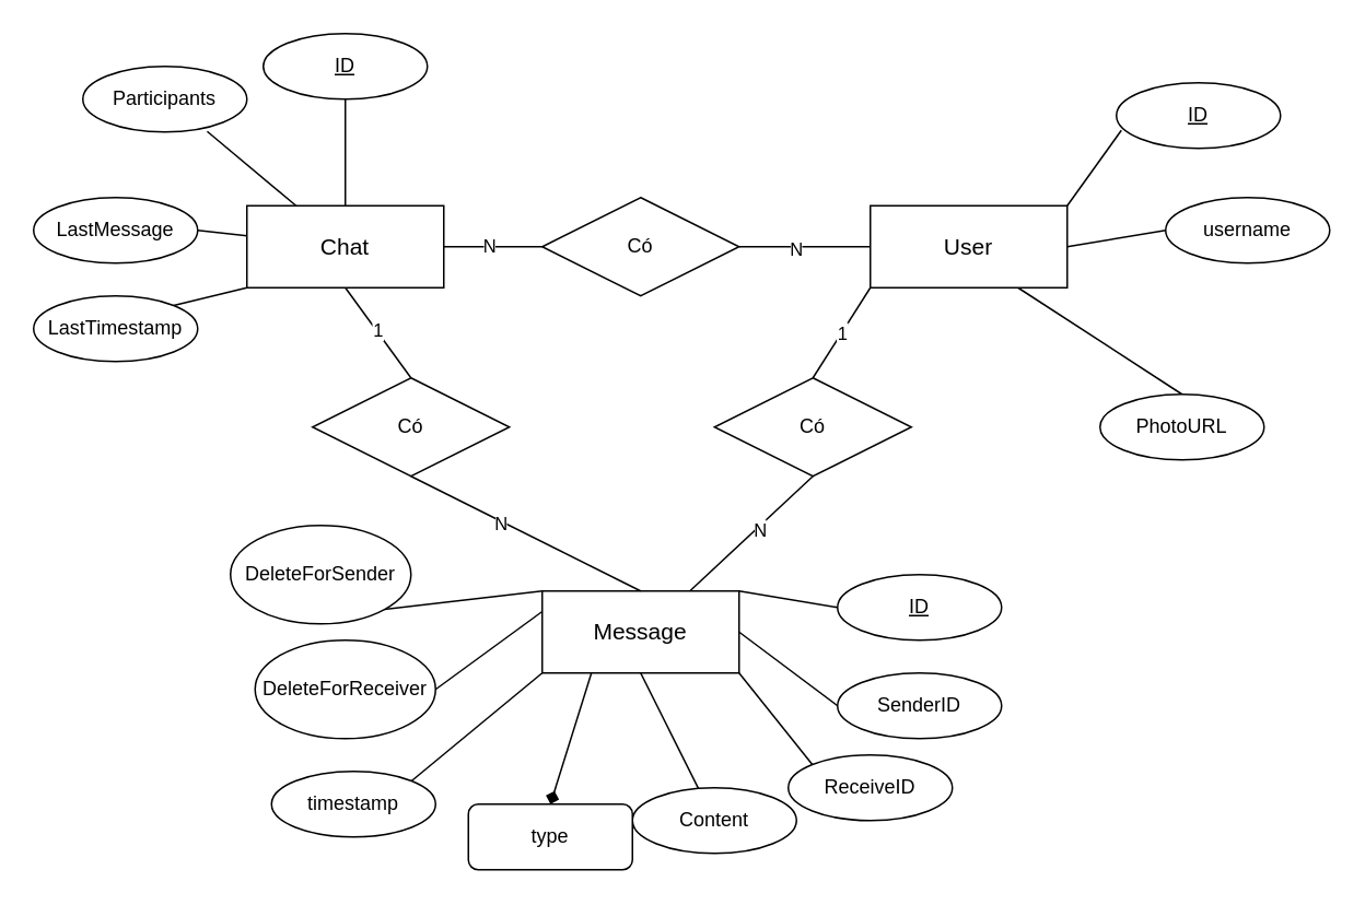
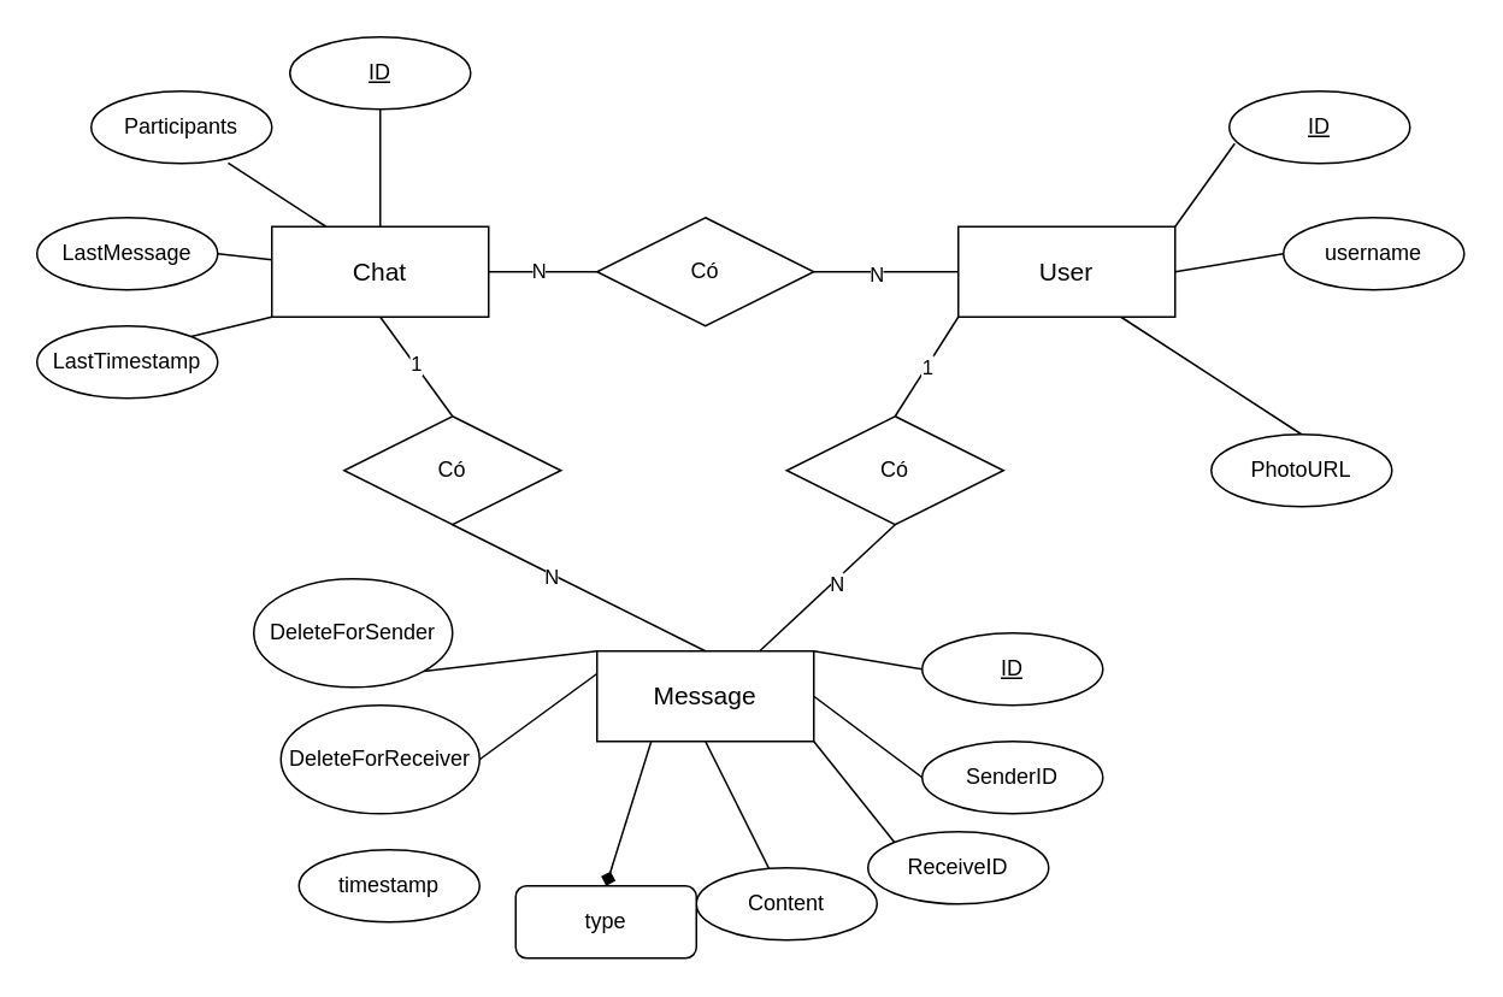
  <mxCell id="0" />
  <mxCell id="1" parent="0" />
  <mxCell id="2" style="rounded=0;orthogonalLoop=1;jettySize=auto;html=1;exitX=0;exitY=0.5;exitDx=0;exitDy=0;entryX=1;entryY=0.5;entryDx=0;entryDy=0;endArrow=none;startFill=0;" edge="1" parent="1" source="4" target="10"><mxGeometry relative="1" as="geometry" /></mxCell>
  <mxCell id="3" value="N" style="edgeLabel;html=1;align=center;verticalAlign=middle;resizable=0;points=[];" vertex="1" connectable="0" parent="2"><mxGeometry x="0.11" y="-1" relative="1" as="geometry"><mxPoint as="offset" /></mxGeometry></mxCell>
  <mxCell id="4" value="Có" style="shape=rhombus;perimeter=rhombusPerimeter;whiteSpace=wrap;html=1;align=center;" vertex="1" parent="1"><mxGeometry x="330" y="120" width="120" height="60" as="geometry" /></mxCell>
  <mxCell id="5" style="rounded=0;orthogonalLoop=1;jettySize=auto;html=1;exitX=0.5;exitY=1;exitDx=0;exitDy=0;entryX=0.5;entryY=0;entryDx=0;entryDy=0;endArrow=none;startFill=0;" edge="1" parent="1" source="10" target="22"><mxGeometry relative="1" as="geometry" /></mxCell>
  <mxCell id="6" value="1" style="edgeLabel;html=1;align=center;verticalAlign=middle;resizable=0;points=[];" vertex="1" connectable="0" parent="5"><mxGeometry x="-0.053" y="1" relative="1" as="geometry"><mxPoint as="offset" /></mxGeometry></mxCell>
  <mxCell id="7" style="rounded=0;orthogonalLoop=1;jettySize=auto;html=1;exitX=0.5;exitY=0;exitDx=0;exitDy=0;entryX=0.5;entryY=1;entryDx=0;entryDy=0;endArrow=none;startFill=0;" edge="1" parent="1" source="10" target="29"><mxGeometry relative="1" as="geometry" /></mxCell>
  <mxCell id="8" style="rounded=0;orthogonalLoop=1;jettySize=auto;html=1;entryX=1;entryY=0.5;entryDx=0;entryDy=0;endArrow=none;endFill=1;startFill=0;" edge="1" parent="1" source="10" target="26"><mxGeometry relative="1" as="geometry" /></mxCell>
  <mxCell id="9" style="rounded=0;orthogonalLoop=1;jettySize=auto;html=1;exitX=0;exitY=1;exitDx=0;exitDy=0;entryX=1;entryY=0;entryDx=0;entryDy=0;endArrow=none;startFill=0;" edge="1" parent="1" source="10" target="31"><mxGeometry relative="1" as="geometry" /></mxCell>
  <mxCell id="10" value="&lt;span style=&quot;font-size: 14px;&quot;&gt;Chat&lt;/span&gt;" style="whiteSpace=wrap;html=1;align=center;" vertex="1" parent="1"><mxGeometry x="150" y="125" width="120" height="50" as="geometry" /></mxCell>
  <mxCell id="11" style="rounded=0;orthogonalLoop=1;jettySize=auto;html=1;exitX=0.25;exitY=1;exitDx=0;exitDy=0;entryX=0.5;entryY=0;entryDx=0;entryDy=0;endArrow=diamond;startFill=0;" edge="1" parent="1" source="12" target="46"><mxGeometry relative="1" as="geometry" /></mxCell>
  <mxCell id="12" value="&lt;span style=&quot;font-size: 14px;&quot;&gt;Message&lt;/span&gt;" style="whiteSpace=wrap;html=1;align=center;" vertex="1" parent="1"><mxGeometry x="330" y="360" width="120" height="50" as="geometry" /></mxCell>
  <mxCell id="13" style="rounded=0;orthogonalLoop=1;jettySize=auto;html=1;exitX=0;exitY=0.5;exitDx=0;exitDy=0;entryX=1;entryY=0.5;entryDx=0;entryDy=0;endArrow=none;startFill=0;" edge="1" parent="1" source="19" target="4"><mxGeometry relative="1" as="geometry" /></mxCell>
  <mxCell id="14" value="N" style="edgeLabel;html=1;align=center;verticalAlign=middle;resizable=0;points=[];" vertex="1" connectable="0" parent="13"><mxGeometry x="0.146" y="1" relative="1" as="geometry"><mxPoint as="offset" /></mxGeometry></mxCell>
  <mxCell id="15" style="rounded=0;orthogonalLoop=1;jettySize=auto;html=1;exitX=1;exitY=0.5;exitDx=0;exitDy=0;entryX=0;entryY=0.5;entryDx=0;entryDy=0;endArrow=none;startFill=0;" edge="1" parent="1" source="19" target="24"><mxGeometry relative="1" as="geometry" /></mxCell>
  <mxCell id="16" style="rounded=0;orthogonalLoop=1;jettySize=auto;html=1;exitX=0.75;exitY=1;exitDx=0;exitDy=0;entryX=0.5;entryY=0;entryDx=0;entryDy=0;endArrow=none;startFill=0;" edge="1" parent="1" source="19" target="25"><mxGeometry relative="1" as="geometry" /></mxCell>
  <mxCell id="17" style="rounded=0;orthogonalLoop=1;jettySize=auto;html=1;exitX=0;exitY=1;exitDx=0;exitDy=0;entryX=0.5;entryY=0;entryDx=0;entryDy=0;endArrow=none;startFill=0;" edge="1" parent="1" source="19" target="49"><mxGeometry relative="1" as="geometry" /></mxCell>
  <mxCell id="18" value="1" style="edgeLabel;html=1;align=center;verticalAlign=middle;resizable=0;points=[];" vertex="1" connectable="0" parent="17"><mxGeometry x="-0.022" y="1" relative="1" as="geometry"><mxPoint x="-1" as="offset" /></mxGeometry></mxCell>
  <mxCell id="19" value="&lt;span style=&quot;font-size: 14px;&quot;&gt;User&lt;/span&gt;" style="whiteSpace=wrap;html=1;align=center;" vertex="1" parent="1"><mxGeometry x="530" y="125" width="120" height="50" as="geometry" /></mxCell>
  <mxCell id="20" style="rounded=0;orthogonalLoop=1;jettySize=auto;html=1;entryX=0.5;entryY=0;entryDx=0;entryDy=0;endArrow=none;startFill=0;exitX=0.5;exitY=1;exitDx=0;exitDy=0;" edge="1" parent="1" source="22" target="12"><mxGeometry relative="1" as="geometry"><mxPoint x="410" y="370" as="sourcePoint" /></mxGeometry></mxCell>
  <mxCell id="21" value="N" style="edgeLabel;html=1;align=center;verticalAlign=middle;resizable=0;points=[];" vertex="1" connectable="0" parent="20"><mxGeometry x="-0.224" y="-1" relative="1" as="geometry"><mxPoint as="offset" /></mxGeometry></mxCell>
  <mxCell id="22" value="Có" style="shape=rhombus;perimeter=rhombusPerimeter;whiteSpace=wrap;html=1;align=center;" vertex="1" parent="1"><mxGeometry x="190" y="230" width="120" height="60" as="geometry" /></mxCell>
- <mxCell id="23" value="Participants" style="ellipse;whiteSpace=wrap;html=1;align=center;" vertex="1" parent="1"><mxGeometry x="50" y="40" width="100" height="40" as="geometry" /></mxCell>
+ <mxCell id="23" value="Participants" style="ellipse;whiteSpace=wrap;html=1;align=center;" vertex="1" parent="1"><mxGeometry x="50" y="50" width="100" height="40" as="geometry" /></mxCell>
  <mxCell id="24" value="username" style="ellipse;whiteSpace=wrap;html=1;align=center;" vertex="1" parent="1"><mxGeometry x="710" y="120" width="100" height="40" as="geometry" /></mxCell>
  <mxCell id="25" value="PhotoURL" style="ellipse;whiteSpace=wrap;html=1;align=center;" vertex="1" parent="1"><mxGeometry x="670" y="240" width="100" height="40" as="geometry" /></mxCell>
  <mxCell id="26" value="LastMessage" style="ellipse;whiteSpace=wrap;html=1;align=center;" vertex="1" parent="1"><mxGeometry x="20" y="120" width="100" height="40" as="geometry" /></mxCell>
  <mxCell id="27" value="ID" style="ellipse;whiteSpace=wrap;html=1;align=center;fontStyle=4;" vertex="1" parent="1"><mxGeometry x="680" y="50" width="100" height="40" as="geometry" /></mxCell>
  <mxCell id="28" style="rounded=0;orthogonalLoop=1;jettySize=auto;html=1;exitX=1;exitY=0;exitDx=0;exitDy=0;entryX=0.03;entryY=0.725;entryDx=0;entryDy=0;entryPerimeter=0;endArrow=none;startFill=0;" edge="1" parent="1" source="19" target="27"><mxGeometry relative="1" as="geometry" /></mxCell>
  <mxCell id="29" value="ID" style="ellipse;whiteSpace=wrap;html=1;align=center;fontStyle=4;" vertex="1" parent="1"><mxGeometry x="160" y="20" width="100" height="40" as="geometry" /></mxCell>
  <mxCell id="30" style="rounded=0;orthogonalLoop=1;jettySize=auto;html=1;exitX=0.25;exitY=0;exitDx=0;exitDy=0;entryX=0.758;entryY=0.992;entryDx=0;entryDy=0;entryPerimeter=0;endArrow=none;startFill=0;" edge="1" parent="1" source="10" target="23"><mxGeometry relative="1" as="geometry" /></mxCell>
  <mxCell id="31" value="LastTimestamp" style="ellipse;whiteSpace=wrap;html=1;align=center;" vertex="1" parent="1"><mxGeometry x="20" y="180" width="100" height="40" as="geometry" /></mxCell>
  <mxCell id="32" style="rounded=0;orthogonalLoop=1;jettySize=auto;html=1;exitX=0;exitY=0.5;exitDx=0;exitDy=0;entryX=1;entryY=0.5;entryDx=0;entryDy=0;endArrow=none;startFill=0;" edge="1" parent="1" source="33" target="12"><mxGeometry relative="1" as="geometry" /></mxCell>
  <mxCell id="33" value="SenderID" style="ellipse;whiteSpace=wrap;html=1;align=center;" vertex="1" parent="1"><mxGeometry x="510" y="410" width="100" height="40" as="geometry" /></mxCell>
  <mxCell id="34" style="rounded=0;orthogonalLoop=1;jettySize=auto;html=1;exitX=0;exitY=0.5;exitDx=0;exitDy=0;entryX=1;entryY=0;entryDx=0;entryDy=0;endArrow=none;startFill=0;" edge="1" parent="1" source="35" target="12"><mxGeometry relative="1" as="geometry" /></mxCell>
  <mxCell id="35" value="ID" style="ellipse;whiteSpace=wrap;html=1;align=center;fontStyle=4;" vertex="1" parent="1"><mxGeometry x="510" y="350" width="100" height="40" as="geometry" /></mxCell>
  <mxCell id="36" style="rounded=0;orthogonalLoop=1;jettySize=auto;html=1;exitX=0;exitY=0;exitDx=0;exitDy=0;entryX=1;entryY=1;entryDx=0;entryDy=0;endArrow=none;startFill=0;" edge="1" parent="1" source="37" target="12"><mxGeometry relative="1" as="geometry" /></mxCell>
  <mxCell id="37" value="ReceiveID" style="ellipse;whiteSpace=wrap;html=1;align=center;" vertex="1" parent="1"><mxGeometry x="480" y="460" width="100" height="40" as="geometry" /></mxCell>
  <mxCell id="38" style="rounded=0;orthogonalLoop=1;jettySize=auto;html=1;entryX=0.5;entryY=1;entryDx=0;entryDy=0;endArrow=none;startFill=0;" edge="1" parent="1" source="39" target="12"><mxGeometry relative="1" as="geometry" /></mxCell>
  <mxCell id="39" value="Content" style="ellipse;whiteSpace=wrap;html=1;align=center;" vertex="1" parent="1"><mxGeometry x="385" y="480" width="100" height="40" as="geometry" /></mxCell>
- <mxCell id="40" style="rounded=0;orthogonalLoop=1;jettySize=auto;html=1;exitX=1;exitY=0;exitDx=0;exitDy=0;entryX=0;entryY=1;entryDx=0;entryDy=0;endArrow=none;endFill=1;startFill=0;" edge="1" parent="1" source="41" target="12"><mxGeometry relative="1" as="geometry" /></mxCell>
  <mxCell id="41" value="timestamp" style="ellipse;whiteSpace=wrap;html=1;align=center;" vertex="1" parent="1"><mxGeometry x="165" y="470" width="100" height="40" as="geometry" /></mxCell>
  <mxCell id="42" style="rounded=0;orthogonalLoop=1;jettySize=auto;html=1;exitX=1;exitY=0.5;exitDx=0;exitDy=0;entryX=0;entryY=0.25;entryDx=0;entryDy=0;endArrow=none;startFill=0;" edge="1" parent="1" source="43" target="12"><mxGeometry relative="1" as="geometry" /></mxCell>
  <mxCell id="43" value="DeleteForReceiver" style="ellipse;whiteSpace=wrap;html=1;align=center;" vertex="1" parent="1"><mxGeometry x="155" y="390" width="110" height="60" as="geometry" /></mxCell>
  <mxCell id="44" style="rounded=0;orthogonalLoop=1;jettySize=auto;html=1;exitX=1;exitY=1;exitDx=0;exitDy=0;entryX=0;entryY=0;entryDx=0;entryDy=0;endArrow=none;startFill=0;" edge="1" parent="1" source="45" target="12"><mxGeometry relative="1" as="geometry" /></mxCell>
  <mxCell id="45" value="DeleteForSender" style="ellipse;whiteSpace=wrap;html=1;align=center;" vertex="1" parent="1"><mxGeometry x="140" y="320" width="110" height="60" as="geometry" /></mxCell>
  <mxCell id="46" value="type" style="whiteSpace=wrap;html=1;align=center;rounded=1;" vertex="1" parent="1"><mxGeometry x="285" y="490" width="100" height="40" as="geometry" /></mxCell>
  <mxCell id="47" style="rounded=0;orthogonalLoop=1;jettySize=auto;html=1;exitX=0.5;exitY=1;exitDx=0;exitDy=0;entryX=0.75;entryY=0;entryDx=0;entryDy=0;endArrow=none;startFill=0;" edge="1" parent="1" source="49" target="12"><mxGeometry relative="1" as="geometry" /></mxCell>
  <mxCell id="48" value="N" style="edgeLabel;html=1;align=center;verticalAlign=middle;resizable=0;points=[];" vertex="1" connectable="0" parent="47"><mxGeometry x="-0.098" y="2" relative="1" as="geometry"><mxPoint as="offset" /></mxGeometry></mxCell>
  <mxCell id="49" value="Có" style="shape=rhombus;perimeter=rhombusPerimeter;whiteSpace=wrap;html=1;align=center;" vertex="1" parent="1"><mxGeometry x="435" y="230" width="120" height="60" as="geometry" /></mxCell>
